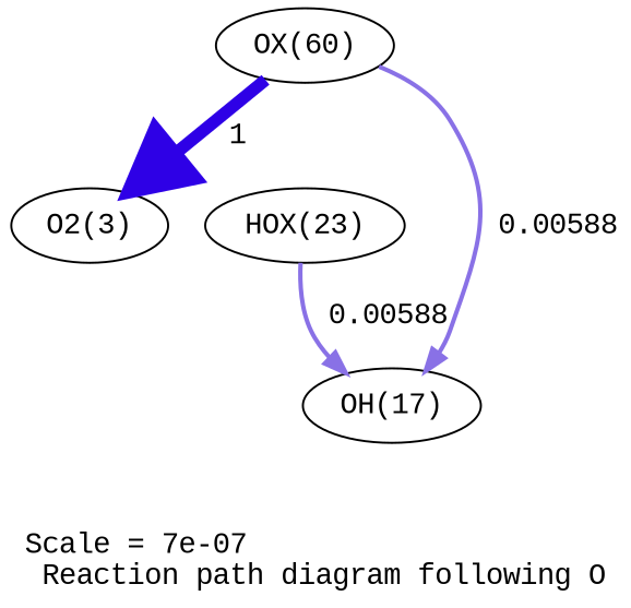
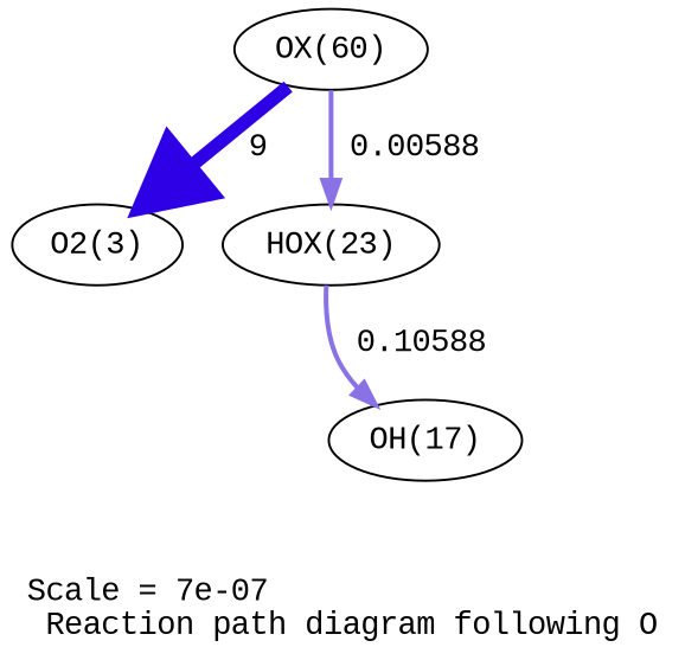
  digraph {
    fontname="Liberation Mono"
    label="Scale = 7e-07\l Reaction path diagram following O"
    node [fontname="Liberation Mono"]
    edge [arrowsize=1.06 color="0.7, 0.506, 0.9" fontname="Liberation Mono" penwidth=2.12]
    n1 [label="OX(60)"]
    n2 [label="O2(3)"]
    n3 [label="HOX(23)"]
    n4 [label="OH(17)"]
-   n1 -> n2 [arrowsize=3 color="0.7, 1.5, 0.9" label=" 1" penwidth=6]
-   n1 -> n4 [label=" 0.00588"]
-   n3 -> n4 [label=" 0.00588"]
+   n1 -> n2 [arrowsize=3 color="0.7, 1.5, 0.9" label=" 9" penwidth=6]
+   n1 -> n3 [label=" 0.00588"]
+   n3 -> n4 [label=" 0.10588"]
  }
